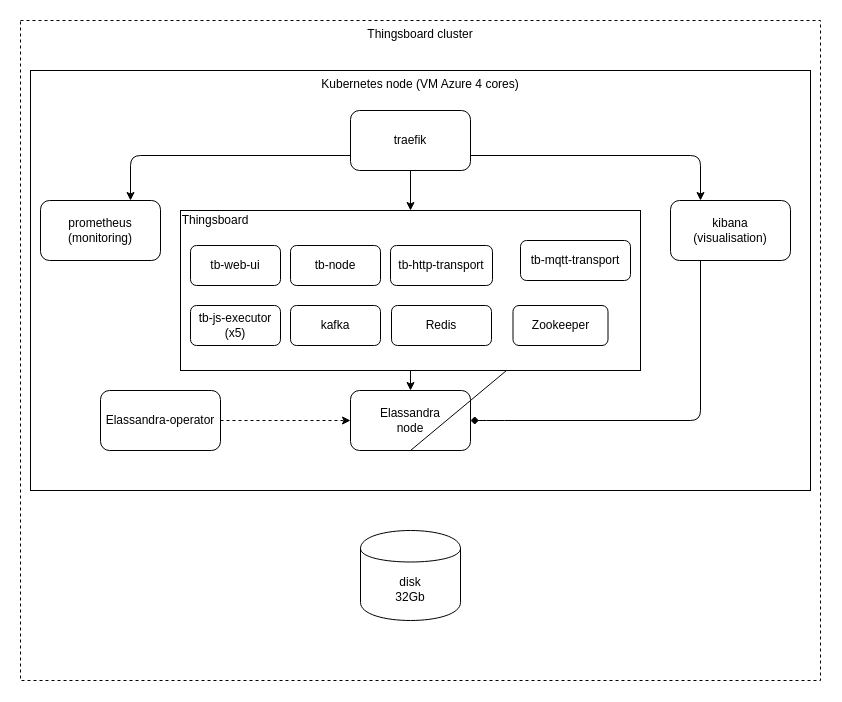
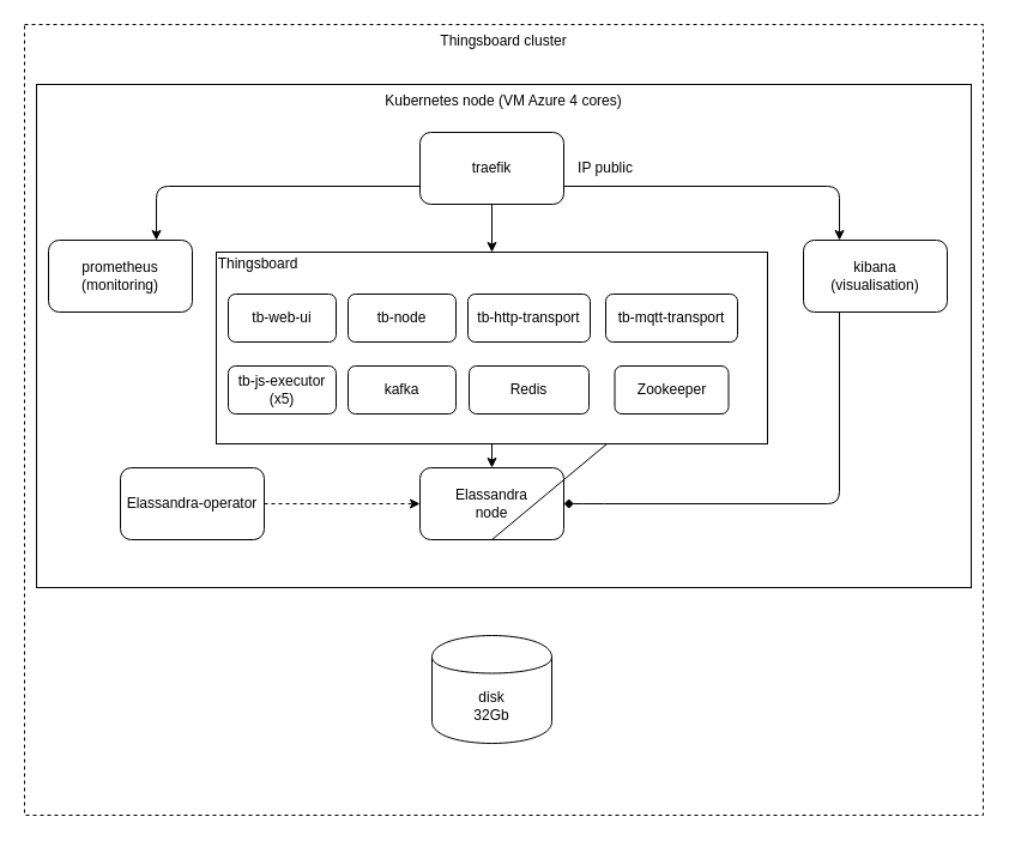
  <mxCell id="0" />
  <mxCell id="1" parent="0" />
  <mxCell id="2" value="Thingsboard cluster" style="rounded=0;whiteSpace=wrap;html=1;verticalAlign=top;dashed=1;" parent="1" vertex="1"><mxGeometry x="20" y="20" width="800" height="660" as="geometry" /></mxCell>
  <mxCell id="3" value="Kubernetes node (VM Azure 4 cores)" style="rounded=0;whiteSpace=wrap;html=1;verticalAlign=top;" parent="1" vertex="1"><mxGeometry x="30" y="70" width="780" height="420" as="geometry" /></mxCell>
  <mxCell id="4" value="Elassandra-operator" style="rounded=1;whiteSpace=wrap;html=1;" parent="1" vertex="1"><mxGeometry x="100" y="390" width="120" height="60" as="geometry" /></mxCell>
  <mxCell id="5" value="Elassandra&lt;br&gt;node" style="rounded=1;whiteSpace=wrap;html=1;" parent="1" vertex="1"><mxGeometry x="350" y="390" width="120" height="60" as="geometry" /></mxCell>
  <mxCell id="6" value="disk&lt;br&gt;32Gb" style="shape=cylinder;whiteSpace=wrap;html=1;boundedLbl=1;backgroundOutline=1;" parent="1" vertex="1"><mxGeometry x="360" y="530" width="100" height="90" as="geometry" /></mxCell>
  <mxCell id="7" value="traefik" style="rounded=1;whiteSpace=wrap;html=1;" parent="1" vertex="1"><mxGeometry x="350" y="110" width="120" height="60" as="geometry" /></mxCell>
  <mxCell id="8" value="kibana&lt;br&gt;(visualisation)" style="rounded=1;whiteSpace=wrap;html=1;" parent="1" vertex="1"><mxGeometry x="670" y="200" width="120" height="60" as="geometry" /></mxCell>
  <mxCell id="9" value="" style="endArrow=diamond;html=1;exitX=0.25;exitY=1;exitDx=0;exitDy=0;entryX=1;entryY=0.5;entryDx=0;entryDy=0;" parent="1" source="8" target="5" edge="1"><mxGeometry width="50" height="50" relative="1" as="geometry"><mxPoint x="550" y="520" as="sourcePoint" /><mxPoint x="600" y="470" as="targetPoint" /><Array as="points"><mxPoint x="700" y="420" /><mxPoint x="494" y="420" /></Array></mxGeometry></mxCell>
  <mxCell id="10" value="" style="endArrow=classic;html=1;exitX=1;exitY=0.5;exitDx=0;exitDy=0;entryX=0;entryY=0.5;entryDx=0;entryDy=0;dashed=1;" parent="1" source="4" target="5" edge="1"><mxGeometry width="50" height="50" relative="1" as="geometry"><mxPoint x="230" y="400" as="sourcePoint" /><mxPoint x="280" y="350" as="targetPoint" /></mxGeometry></mxCell>
  <mxCell id="11" value="prometheus&lt;br&gt;(monitoring)" style="rounded=1;whiteSpace=wrap;html=1;" parent="1" vertex="1"><mxGeometry x="40" y="200" width="120" height="60" as="geometry" /></mxCell>
  <mxCell id="12" value="" style="endArrow=classic;html=1;exitX=0.5;exitY=1;exitDx=0;exitDy=0;" parent="1" source="7" target="18" edge="1"><mxGeometry width="50" height="50" relative="1" as="geometry"><mxPoint x="510" y="320" as="sourcePoint" /><mxPoint x="315" y="200" as="targetPoint" /></mxGeometry></mxCell>
  <mxCell id="13" value="" style="endArrow=classic;html=1;exitX=1;exitY=0.75;exitDx=0;exitDy=0;entryX=0.25;entryY=0;entryDx=0;entryDy=0;" parent="1" source="7" target="8" edge="1"><mxGeometry width="50" height="50" relative="1" as="geometry"><mxPoint x="410" y="250" as="sourcePoint" /><mxPoint x="410" y="290" as="targetPoint" /><Array as="points"><mxPoint x="700" y="155" /></Array></mxGeometry></mxCell>
  <mxCell id="14" value="" style="endArrow=classic;html=1;exitX=0;exitY=0.75;exitDx=0;exitDy=0;entryX=0.75;entryY=0;entryDx=0;entryDy=0;" parent="1" source="7" target="11" edge="1"><mxGeometry width="50" height="50" relative="1" as="geometry"><mxPoint x="440" y="250" as="sourcePoint" /><mxPoint x="540" y="290" as="targetPoint" /><Array as="points"><mxPoint x="130" y="155" /></Array></mxGeometry></mxCell>
  <mxCell id="15" value="" style="endArrow=classic;html=1;exitX=0.5;exitY=1;exitDx=0;exitDy=0;" parent="1" source="5" target="26" edge="1"><mxGeometry width="50" height="50" relative="1" as="geometry"><mxPoint x="410" y="350" as="sourcePoint" /><mxPoint x="410" y="400" as="targetPoint" /></mxGeometry></mxCell>
+ <mxCell id="16" value="IP public" style="text;html=1;strokeColor=none;fillColor=none;align=center;verticalAlign=middle;whiteSpace=wrap;rounded=0;" parent="1" vertex="1"><mxGeometry x="470" y="130" width="70" height="20" as="geometry" /></mxCell>
  <mxCell id="17" style="edgeStyle=orthogonalEdgeStyle;rounded=0;orthogonalLoop=1;jettySize=auto;html=1;exitX=0.5;exitY=1;exitDx=0;exitDy=0;entryX=0.5;entryY=0;entryDx=0;entryDy=0;" edge="1" parent="1" source="18" target="5"><mxGeometry relative="1" as="geometry" /></mxCell>
  <mxCell id="18" value="" style="rounded=0;whiteSpace=wrap;html=1;align=left;" vertex="1" parent="1"><mxGeometry x="180" y="210" width="460" height="160" as="geometry" /></mxCell>
  <mxCell id="19" value="tb-web-ui" style="rounded=1;whiteSpace=wrap;html=1;" vertex="1" parent="1"><mxGeometry x="190" y="245" width="90" height="40" as="geometry" /></mxCell>
  <mxCell id="20" value="tb-http-transport" style="rounded=1;whiteSpace=wrap;html=1;" vertex="1" parent="1"><mxGeometry x="390" y="245" width="102" height="40" as="geometry" /></mxCell>
- <mxCell id="21" value="tb-mqtt-transport" style="rounded=1;whiteSpace=wrap;html=1;" vertex="1" parent="1"><mxGeometry x="520" y="240" width="110" height="40" as="geometry" /></mxCell>
+ <mxCell id="21" value="tb-mqtt-transport" style="rounded=1;whiteSpace=wrap;html=1;" vertex="1" parent="1"><mxGeometry x="505" y="245" width="110" height="40" as="geometry" /></mxCell>
  <mxCell id="22" value="tb-node" style="rounded=1;whiteSpace=wrap;html=1;" vertex="1" parent="1"><mxGeometry x="290" y="245" width="90" height="40" as="geometry" /></mxCell>
  <mxCell id="23" value="tb-js-executor&lt;br&gt;(x5)" style="rounded=1;whiteSpace=wrap;html=1;" vertex="1" parent="1"><mxGeometry x="190" y="305" width="90" height="40" as="geometry" /></mxCell>
  <mxCell id="24" value="kafka&lt;span style=&quot;font-family: &amp;#34;helvetica&amp;#34; , &amp;#34;arial&amp;#34; , sans-serif ; font-size: 0px ; white-space: nowrap&quot;&gt;%3CmxGraphModel%3E%3Croot%3E%3CmxCell%20id%3D%220%22%2F%3E%3CmxCell%20id%3D%221%22%20parent%3D%220%22%2F%3E%3CmxCell%20id%3D%222%22%20value%3D%22tb-js-executor%22%20style%3D%22rounded%3D1%3BwhiteSpace%3Dwrap%3Bhtml%3D1%3B%22%20vertex%3D%221%22%20parent%3D%221%22%3E%3CmxGeometry%20x%3D%22250%22%20y%3D%22290%22%20width%3D%2290%22%20height%3D%2240%22%20as%3D%22geometry%22%2F%3E%3C%2FmxCell%3E%3C%2Froot%3E%3C%2FmxGraphModel%3E&lt;/span&gt;" style="rounded=1;whiteSpace=wrap;html=1;" vertex="1" parent="1"><mxGeometry x="290" y="305" width="90" height="40" as="geometry" /></mxCell>
  <mxCell id="25" value="Redis" style="rounded=1;whiteSpace=wrap;html=1;" vertex="1" parent="1"><mxGeometry x="391" y="305" width="100" height="40" as="geometry" /></mxCell>
  <mxCell id="26" value="Zookeeper" style="rounded=1;whiteSpace=wrap;html=1;" vertex="1" parent="1"><mxGeometry x="512.5" y="305" width="95" height="40" as="geometry" /></mxCell>
  <mxCell id="27" value="Thingsboard" style="text;html=1;strokeColor=none;fillColor=none;align=center;verticalAlign=middle;whiteSpace=wrap;rounded=0;" vertex="1" parent="1"><mxGeometry x="195" y="210" width="40" height="20" as="geometry" /></mxCell>
